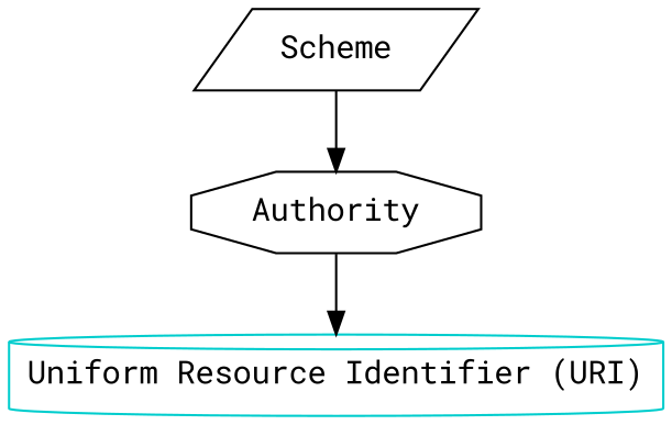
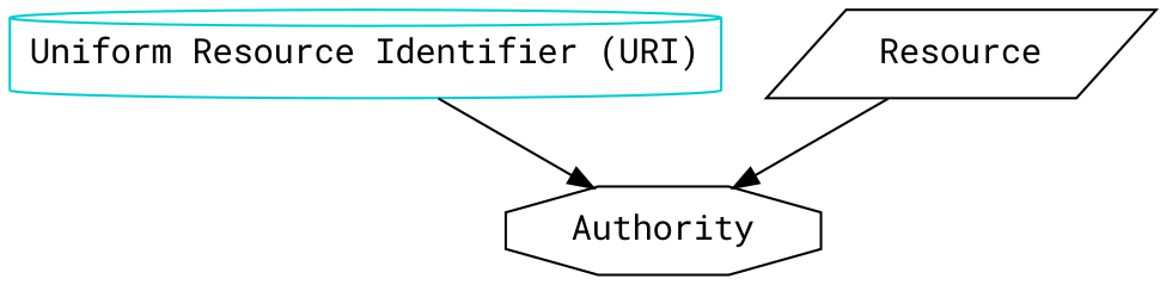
  digraph {
    fontname="Roboto Mono"
    node [fontname="Roboto Mono"]
    edge [fontname="Roboto Mono" style=solid]
    n1 [color=cyan3 label="Uniform Resource Identifier (URI)" shape=cylinder]
-   Scheme [shape=parallelogram]
+   Scheme [shape=parallelogram label=Resource]
    Authority [shape=octagon]
    Scheme -> Authority
-   Authority -> n1
+   n1 -> Authority
  }
